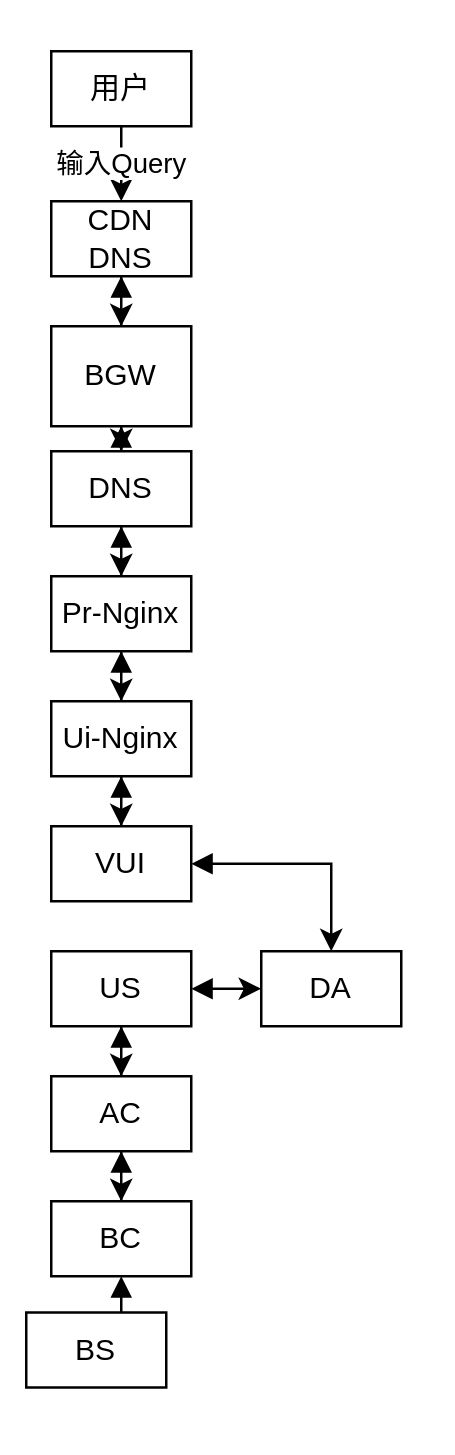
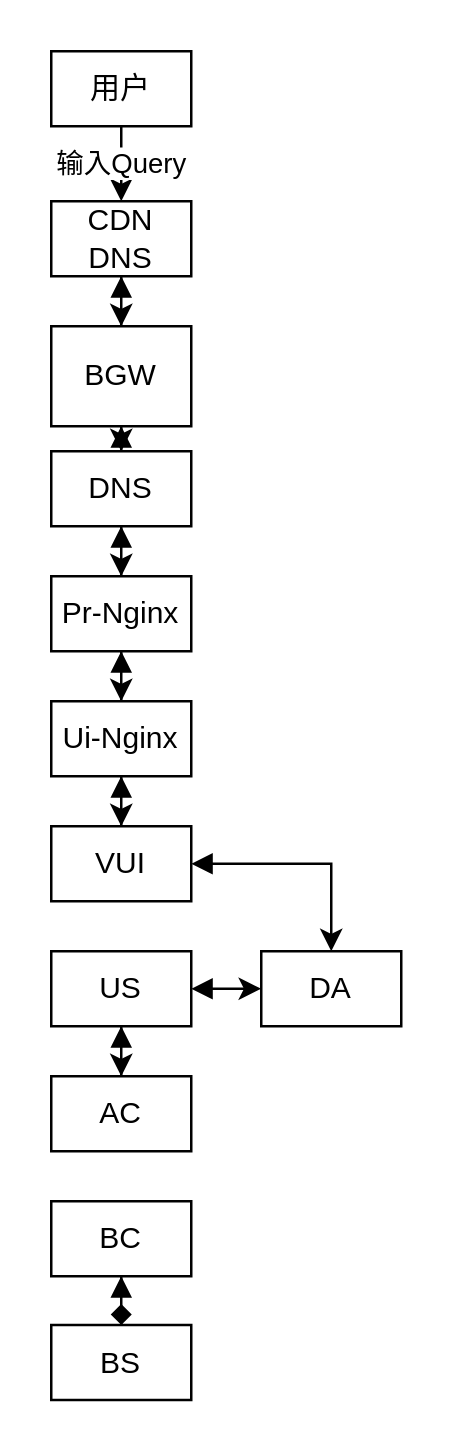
  <mxCell id="0" />
  <mxCell id="1" parent="0" />
  <mxCell id="2" value="输入Query" style="edgeStyle=orthogonalEdgeStyle;rounded=0;orthogonalLoop=1;jettySize=auto;html=1;" edge="1" parent="1" source="3" target="5"><mxGeometry relative="1" as="geometry" /></mxCell>
  <mxCell id="3" value="用户" style="rounded=0;whiteSpace=wrap;html=1;" vertex="1" parent="1"><mxGeometry x="20" y="20" width="56" height="30" as="geometry" /></mxCell>
  <mxCell id="4" value="" style="edgeStyle=orthogonalEdgeStyle;rounded=0;orthogonalLoop=1;jettySize=auto;html=1;startArrow=block;startFill=1;" edge="1" parent="1" source="5" target="7"><mxGeometry relative="1" as="geometry" /></mxCell>
  <mxCell id="5" value="CDN DNS" style="rounded=0;whiteSpace=wrap;html=1;" vertex="1" parent="1"><mxGeometry x="20" y="80" width="56" height="30" as="geometry" /></mxCell>
  <mxCell id="6" value="" style="edgeStyle=orthogonalEdgeStyle;rounded=0;orthogonalLoop=1;jettySize=auto;html=1;startArrow=block;startFill=1;" edge="1" parent="1" source="7" target="9"><mxGeometry relative="1" as="geometry" /></mxCell>
  <mxCell id="7" value="BGW" style="rounded=0;whiteSpace=wrap;html=1;" vertex="1" parent="1"><mxGeometry x="20" y="130" width="56" height="40" as="geometry" /></mxCell>
  <mxCell id="8" value="" style="edgeStyle=orthogonalEdgeStyle;rounded=0;orthogonalLoop=1;jettySize=auto;html=1;startArrow=block;startFill=1;" edge="1" parent="1" source="9" target="11"><mxGeometry relative="1" as="geometry" /></mxCell>
  <mxCell id="9" value="DNS" style="rounded=0;whiteSpace=wrap;html=1;" vertex="1" parent="1"><mxGeometry x="20" y="180" width="56" height="30" as="geometry" /></mxCell>
  <mxCell id="10" value="" style="edgeStyle=orthogonalEdgeStyle;rounded=0;orthogonalLoop=1;jettySize=auto;html=1;startArrow=block;startFill=1;" edge="1" parent="1" source="11" target="13"><mxGeometry relative="1" as="geometry" /></mxCell>
  <mxCell id="11" value="Pr-Nginx" style="rounded=0;whiteSpace=wrap;html=1;" vertex="1" parent="1"><mxGeometry x="20" y="230" width="56" height="30" as="geometry" /></mxCell>
  <mxCell id="12" value="" style="edgeStyle=orthogonalEdgeStyle;rounded=0;orthogonalLoop=1;jettySize=auto;html=1;startArrow=block;startFill=1;" edge="1" parent="1" source="13" target="15"><mxGeometry relative="1" as="geometry" /></mxCell>
  <mxCell id="13" value="Ui-Nginx" style="rounded=0;whiteSpace=wrap;html=1;" vertex="1" parent="1"><mxGeometry x="20" y="280" width="56" height="30" as="geometry" /></mxCell>
  <mxCell id="14" value="" style="edgeStyle=orthogonalEdgeStyle;rounded=0;orthogonalLoop=1;jettySize=auto;html=1;startArrow=block;startFill=1;" edge="1" parent="1" source="15" target="19"><mxGeometry relative="1" as="geometry" /></mxCell>
  <mxCell id="15" value="VUI" style="rounded=0;whiteSpace=wrap;html=1;" vertex="1" parent="1"><mxGeometry x="20" y="330" width="56" height="30" as="geometry" /></mxCell>
  <mxCell id="16" value="" style="edgeStyle=orthogonalEdgeStyle;rounded=0;orthogonalLoop=1;jettySize=auto;html=1;startArrow=block;startFill=1;" edge="1" parent="1" source="18" target="19"><mxGeometry relative="1" as="geometry" /></mxCell>
  <mxCell id="17" value="" style="edgeStyle=orthogonalEdgeStyle;rounded=0;orthogonalLoop=1;jettySize=auto;html=1;startArrow=block;startFill=1;" edge="1" parent="1" source="18" target="21"><mxGeometry relative="1" as="geometry" /></mxCell>
  <mxCell id="18" value="US" style="rounded=0;whiteSpace=wrap;html=1;" vertex="1" parent="1"><mxGeometry x="20" y="380" width="56" height="30" as="geometry" /></mxCell>
  <mxCell id="19" value="DA" style="rounded=0;whiteSpace=wrap;html=1;" vertex="1" parent="1"><mxGeometry x="104" y="380" width="56" height="30" as="geometry" /></mxCell>
- <mxCell id="20" value="" style="edgeStyle=orthogonalEdgeStyle;rounded=0;orthogonalLoop=1;jettySize=auto;html=1;startArrow=block;startFill=1;" edge="1" parent="1" source="21" target="23"><mxGeometry relative="1" as="geometry" /></mxCell>
  <mxCell id="21" value="AC" style="rounded=0;whiteSpace=wrap;html=1;" vertex="1" parent="1"><mxGeometry x="20" y="430" width="56" height="30" as="geometry" /></mxCell>
  <mxCell id="22" value="" style="edgeStyle=orthogonalEdgeStyle;rounded=0;orthogonalLoop=1;jettySize=auto;html=1;startArrow=block;startFill=1;endArrow=diamond;" edge="1" parent="1" source="23" target="24"><mxGeometry relative="1" as="geometry" /></mxCell>
  <mxCell id="23" value="BC" style="rounded=0;whiteSpace=wrap;html=1;" vertex="1" parent="1"><mxGeometry x="20" y="480" width="56" height="30" as="geometry" /></mxCell>
- <mxCell id="24" value="BS" style="rounded=0;whiteSpace=wrap;html=1;" vertex="1" parent="1"><mxGeometry x="10" y="524.5" width="56" height="30" as="geometry" /></mxCell>
+ <mxCell id="24" value="BS" style="rounded=0;whiteSpace=wrap;html=1;" vertex="1" parent="1"><mxGeometry x="20" y="529.5" width="56" height="30" as="geometry" /></mxCell>
